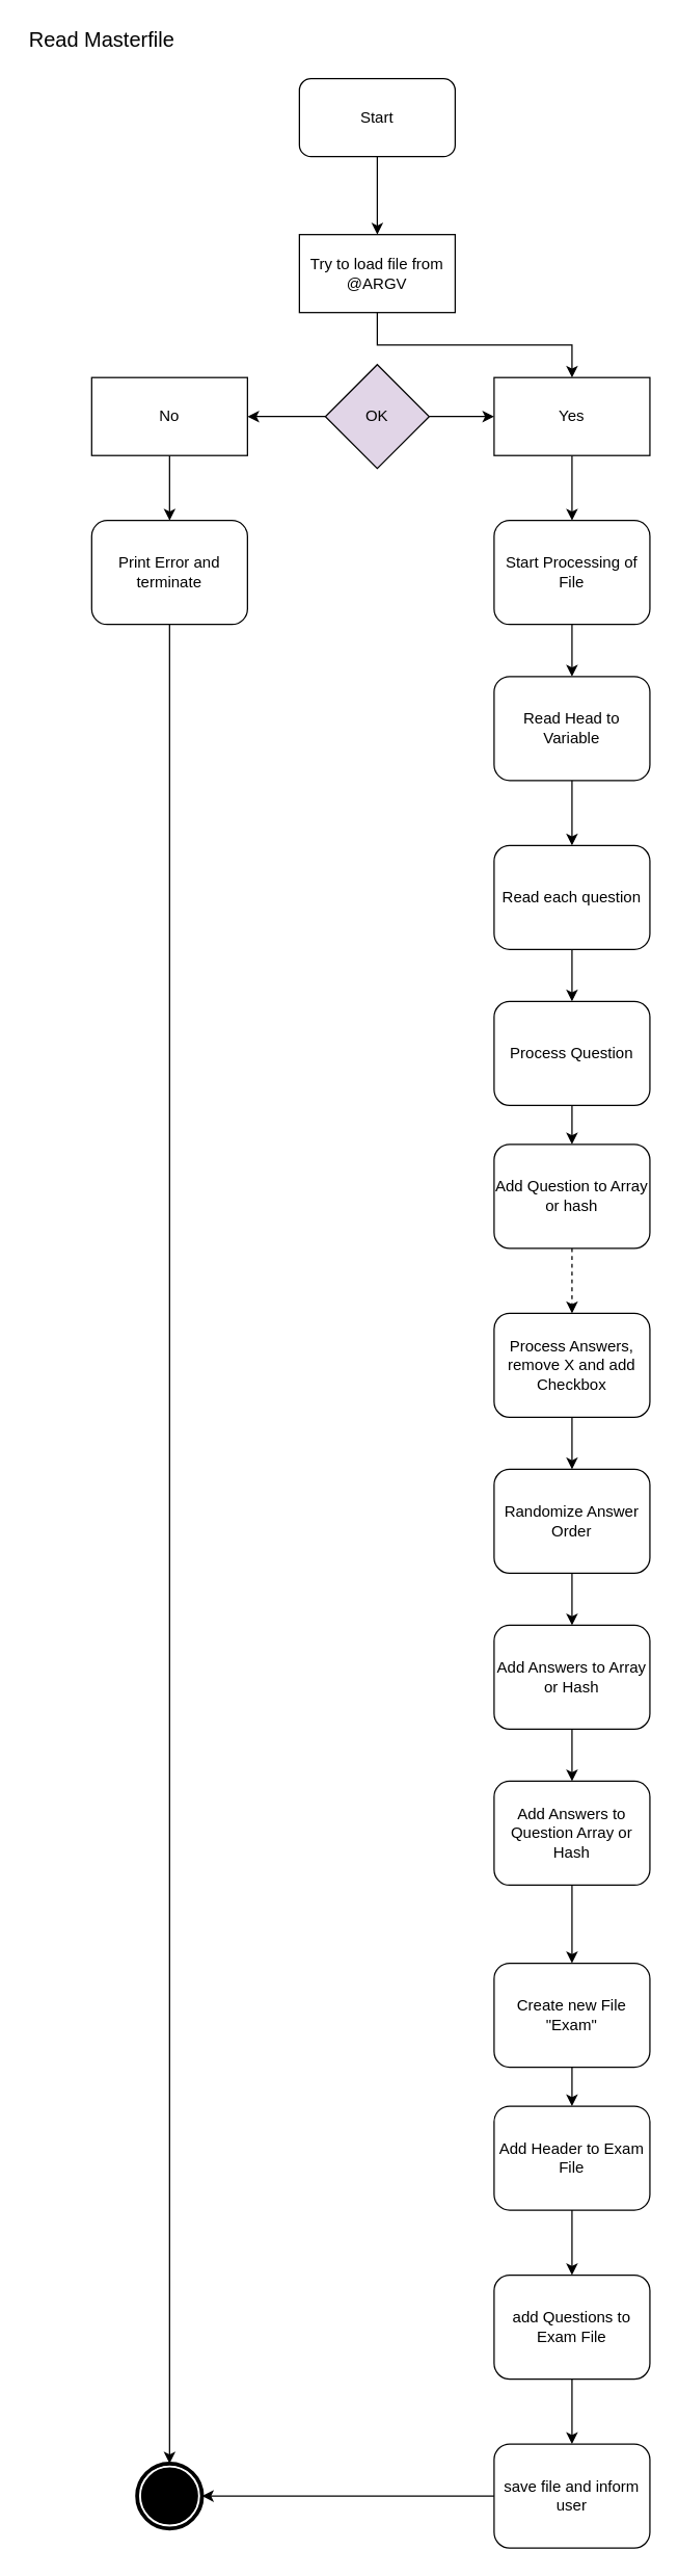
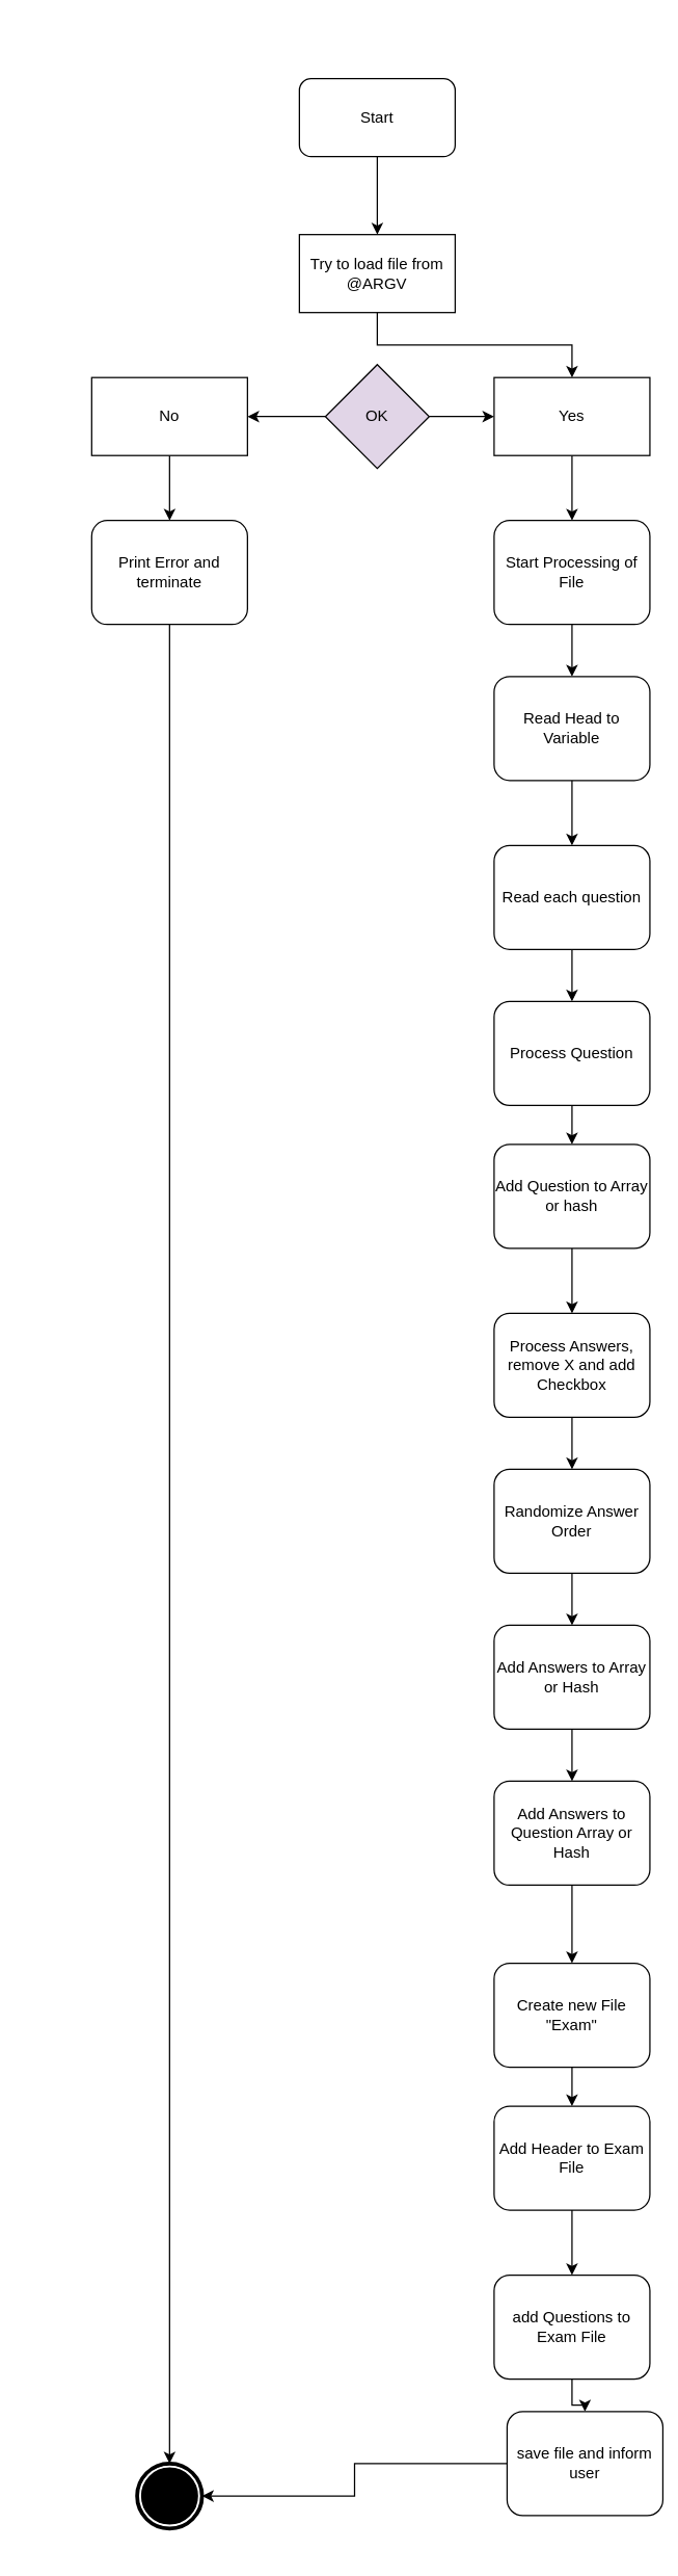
  <mxCell id="0" />
  <mxCell id="1" parent="0" />
  <mxCell id="2" style="edgeStyle=orthogonalEdgeStyle;rounded=0;orthogonalLoop=1;jettySize=auto;html=1;" edge="1" parent="1" source="3" target="6"><mxGeometry relative="1" as="geometry" /></mxCell>
  <mxCell id="3" value="Start" style="rounded=1;whiteSpace=wrap;html=1;" vertex="1" parent="1"><mxGeometry x="230" y="60" width="120" height="60" as="geometry" /></mxCell>
- <mxCell id="4" value="Read Masterfile" style="text;html=1;strokeColor=none;fillColor=none;align=left;verticalAlign=middle;whiteSpace=wrap;rounded=0;fontSize=16;" vertex="1" parent="1"><mxGeometry x="20" y="20" width="160" height="20" as="geometry" /></mxCell>
  <mxCell id="5" style="edgeStyle=orthogonalEdgeStyle;rounded=0;orthogonalLoop=1;jettySize=auto;html=1;exitX=0.5;exitY=1;exitDx=0;exitDy=0;" edge="1" parent="1" source="6" target="13"><mxGeometry relative="1" as="geometry" /></mxCell>
  <mxCell id="6" value="Try to load file from @ARGV" style="whiteSpace=wrap;html=1;align=center;rounded=0;" vertex="1" parent="1"><mxGeometry x="230" y="180" width="120" height="60" as="geometry" /></mxCell>
  <mxCell id="7" style="edgeStyle=orthogonalEdgeStyle;rounded=0;orthogonalLoop=1;jettySize=auto;html=1;entryX=1;entryY=0.5;entryDx=0;entryDy=0;" edge="1" parent="1" source="9" target="11"><mxGeometry relative="1" as="geometry" /></mxCell>
  <mxCell id="8" style="edgeStyle=orthogonalEdgeStyle;rounded=0;orthogonalLoop=1;jettySize=auto;html=1;entryX=0;entryY=0.5;entryDx=0;entryDy=0;" edge="1" parent="1" source="9" target="13"><mxGeometry relative="1" as="geometry" /></mxCell>
  <mxCell id="9" value="OK" style="rhombus;whiteSpace=wrap;html=1;align=center;fillColor=#e1d5e7;" vertex="1" parent="1"><mxGeometry x="250" y="280" width="80" height="80" as="geometry" /></mxCell>
  <mxCell id="10" style="edgeStyle=orthogonalEdgeStyle;rounded=0;orthogonalLoop=1;jettySize=auto;html=1;entryX=0.5;entryY=0;entryDx=0;entryDy=0;" edge="1" parent="1" source="11" target="15"><mxGeometry relative="1" as="geometry" /></mxCell>
  <mxCell id="11" value="No" style="rounded=0;whiteSpace=wrap;html=1;align=center;" vertex="1" parent="1"><mxGeometry x="70" y="290" width="120" height="60" as="geometry" /></mxCell>
  <mxCell id="12" style="edgeStyle=orthogonalEdgeStyle;rounded=0;orthogonalLoop=1;jettySize=auto;html=1;entryX=0.5;entryY=0;entryDx=0;entryDy=0;" edge="1" parent="1" source="13" target="18"><mxGeometry relative="1" as="geometry" /></mxCell>
  <mxCell id="13" value="Yes" style="rounded=0;whiteSpace=wrap;html=1;align=center;" vertex="1" parent="1"><mxGeometry x="380" y="290" width="120" height="60" as="geometry" /></mxCell>
  <mxCell id="14" style="edgeStyle=orthogonalEdgeStyle;rounded=0;orthogonalLoop=1;jettySize=auto;html=1;" edge="1" parent="1" source="15" target="16"><mxGeometry relative="1" as="geometry" /></mxCell>
  <mxCell id="15" value="Print Error and terminate" style="shape=ext;rounded=1;html=1;whiteSpace=wrap;align=center;" vertex="1" parent="1"><mxGeometry x="70" y="400" width="120" height="80" as="geometry" /></mxCell>
  <mxCell id="16" value="" style="shape=mxgraph.bpmn.shape;html=1;verticalLabelPosition=bottom;labelBackgroundColor=#ffffff;verticalAlign=top;align=center;perimeter=ellipsePerimeter;outlineConnect=0;outline=end;symbol=terminate;" vertex="1" parent="1"><mxGeometry x="105" y="1895" width="50" height="50" as="geometry" /></mxCell>
  <mxCell id="17" style="edgeStyle=orthogonalEdgeStyle;rounded=0;orthogonalLoop=1;jettySize=auto;html=1;entryX=0.5;entryY=0;entryDx=0;entryDy=0;fontSize=16;" edge="1" parent="1" source="18" target="20"><mxGeometry relative="1" as="geometry" /></mxCell>
  <mxCell id="18" value="Start Processing of File" style="shape=ext;rounded=1;html=1;whiteSpace=wrap;align=center;" vertex="1" parent="1"><mxGeometry x="380" y="400" width="120" height="80" as="geometry" /></mxCell>
  <mxCell id="19" style="edgeStyle=orthogonalEdgeStyle;rounded=0;orthogonalLoop=1;jettySize=auto;html=1;entryX=0.5;entryY=0;entryDx=0;entryDy=0;fontSize=12;" edge="1" parent="1" source="20" target="22"><mxGeometry relative="1" as="geometry" /></mxCell>
  <mxCell id="20" value="Read Head to Variable" style="shape=ext;rounded=1;html=1;whiteSpace=wrap;fontSize=12;align=center;" vertex="1" parent="1"><mxGeometry x="380" y="520" width="120" height="80" as="geometry" /></mxCell>
  <mxCell id="21" style="edgeStyle=orthogonalEdgeStyle;rounded=0;orthogonalLoop=1;jettySize=auto;html=1;entryX=0.5;entryY=0;entryDx=0;entryDy=0;fontSize=12;" edge="1" parent="1" source="22" target="24"><mxGeometry relative="1" as="geometry" /></mxCell>
  <mxCell id="22" value="Read each question" style="shape=ext;rounded=1;html=1;whiteSpace=wrap;fontSize=12;align=center;" vertex="1" parent="1"><mxGeometry x="380" y="650" width="120" height="80" as="geometry" /></mxCell>
  <mxCell id="23" style="edgeStyle=orthogonalEdgeStyle;rounded=0;orthogonalLoop=1;jettySize=auto;html=1;entryX=0.5;entryY=0;entryDx=0;entryDy=0;fontSize=12;" edge="1" parent="1" source="24" target="26"><mxGeometry relative="1" as="geometry" /></mxCell>
  <mxCell id="24" value="Process Question" style="shape=ext;rounded=1;html=1;whiteSpace=wrap;fontSize=12;align=center;" vertex="1" parent="1"><mxGeometry x="380" y="770" width="120" height="80" as="geometry" /></mxCell>
- <mxCell id="25" style="edgeStyle=orthogonalEdgeStyle;rounded=0;orthogonalLoop=1;jettySize=auto;html=1;fontSize=12;dashed=1;" edge="1" parent="1" source="26" target="28"><mxGeometry relative="1" as="geometry" /></mxCell>
+ <mxCell id="25" style="edgeStyle=orthogonalEdgeStyle;rounded=0;orthogonalLoop=1;jettySize=auto;html=1;fontSize=12;" edge="1" parent="1" source="26" target="28"><mxGeometry relative="1" as="geometry" /></mxCell>
  <mxCell id="26" value="Add Question to Array or hash" style="shape=ext;rounded=1;html=1;whiteSpace=wrap;fontSize=12;align=center;" vertex="1" parent="1"><mxGeometry x="380" y="880" width="120" height="80" as="geometry" /></mxCell>
  <mxCell id="27" style="edgeStyle=orthogonalEdgeStyle;rounded=0;orthogonalLoop=1;jettySize=auto;html=1;entryX=0.5;entryY=0;entryDx=0;entryDy=0;fontSize=12;" edge="1" parent="1" source="28" target="34"><mxGeometry relative="1" as="geometry" /></mxCell>
  <mxCell id="28" value="Process Answers, remove X and add Checkbox" style="shape=ext;rounded=1;html=1;whiteSpace=wrap;fontSize=12;align=center;" vertex="1" parent="1"><mxGeometry x="380" y="1010" width="120" height="80" as="geometry" /></mxCell>
  <mxCell id="29" style="edgeStyle=orthogonalEdgeStyle;rounded=0;orthogonalLoop=1;jettySize=auto;html=1;entryX=0.5;entryY=0;entryDx=0;entryDy=0;fontSize=12;" edge="1" parent="1" source="30" target="32"><mxGeometry relative="1" as="geometry" /></mxCell>
  <mxCell id="30" value="Add Answers to Array or Hash" style="shape=ext;rounded=1;html=1;whiteSpace=wrap;fontSize=12;align=center;" vertex="1" parent="1"><mxGeometry x="380" y="1250" width="120" height="80" as="geometry" /></mxCell>
  <mxCell id="31" style="edgeStyle=orthogonalEdgeStyle;rounded=0;orthogonalLoop=1;jettySize=auto;html=1;exitX=0.5;exitY=1;exitDx=0;exitDy=0;entryX=0.5;entryY=0;entryDx=0;entryDy=0;fontSize=12;" edge="1" parent="1" source="32" target="36"><mxGeometry relative="1" as="geometry" /></mxCell>
  <mxCell id="32" value="Add Answers to Question Array or Hash" style="shape=ext;rounded=1;html=1;whiteSpace=wrap;fontSize=12;align=center;" vertex="1" parent="1"><mxGeometry x="380" y="1370" width="120" height="80" as="geometry" /></mxCell>
  <mxCell id="33" style="edgeStyle=orthogonalEdgeStyle;rounded=0;orthogonalLoop=1;jettySize=auto;html=1;fontSize=12;" edge="1" parent="1" source="34" target="30"><mxGeometry relative="1" as="geometry" /></mxCell>
  <mxCell id="34" value="Randomize Answer Order" style="shape=ext;rounded=1;html=1;whiteSpace=wrap;fontSize=12;align=center;" vertex="1" parent="1"><mxGeometry x="380" y="1130" width="120" height="80" as="geometry" /></mxCell>
  <mxCell id="35" style="edgeStyle=orthogonalEdgeStyle;rounded=0;orthogonalLoop=1;jettySize=auto;html=1;exitX=0.5;exitY=1;exitDx=0;exitDy=0;entryX=0.5;entryY=0;entryDx=0;entryDy=0;fontSize=12;" edge="1" parent="1" source="36" target="38"><mxGeometry relative="1" as="geometry" /></mxCell>
  <mxCell id="36" value="Create new File &quot;Exam&quot;" style="shape=ext;rounded=1;html=1;whiteSpace=wrap;fontSize=12;align=center;" vertex="1" parent="1"><mxGeometry x="380" y="1510" width="120" height="80" as="geometry" /></mxCell>
  <mxCell id="37" style="edgeStyle=orthogonalEdgeStyle;rounded=0;orthogonalLoop=1;jettySize=auto;html=1;exitX=0.5;exitY=1;exitDx=0;exitDy=0;entryX=0.5;entryY=0;entryDx=0;entryDy=0;fontSize=12;" edge="1" parent="1" source="38" target="40"><mxGeometry relative="1" as="geometry" /></mxCell>
  <mxCell id="38" value="Add Header to Exam File" style="shape=ext;rounded=1;html=1;whiteSpace=wrap;fontSize=12;align=center;" vertex="1" parent="1"><mxGeometry x="380" y="1620" width="120" height="80" as="geometry" /></mxCell>
  <mxCell id="39" style="edgeStyle=orthogonalEdgeStyle;rounded=0;orthogonalLoop=1;jettySize=auto;html=1;exitX=0.5;exitY=1;exitDx=0;exitDy=0;fontSize=12;" edge="1" parent="1" source="40" target="42"><mxGeometry relative="1" as="geometry" /></mxCell>
  <mxCell id="40" value="add Questions to Exam File" style="shape=ext;rounded=1;html=1;whiteSpace=wrap;fontSize=12;align=center;" vertex="1" parent="1"><mxGeometry x="380" y="1750" width="120" height="80" as="geometry" /></mxCell>
  <mxCell id="41" style="edgeStyle=orthogonalEdgeStyle;rounded=0;orthogonalLoop=1;jettySize=auto;html=1;entryX=1;entryY=0.5;entryDx=0;entryDy=0;fontSize=12;" edge="1" parent="1" source="42" target="16"><mxGeometry relative="1" as="geometry" /></mxCell>
- <mxCell id="42" value="save file and inform user" style="shape=ext;rounded=1;html=1;whiteSpace=wrap;fontSize=12;align=center;" vertex="1" parent="1"><mxGeometry x="380" y="1880" width="120" height="80" as="geometry" /></mxCell>
+ <mxCell id="42" value="save file and inform user" style="shape=ext;rounded=1;html=1;whiteSpace=wrap;fontSize=12;align=center;" vertex="1" parent="1"><mxGeometry x="390" y="1855" width="120" height="80" as="geometry" /></mxCell>
